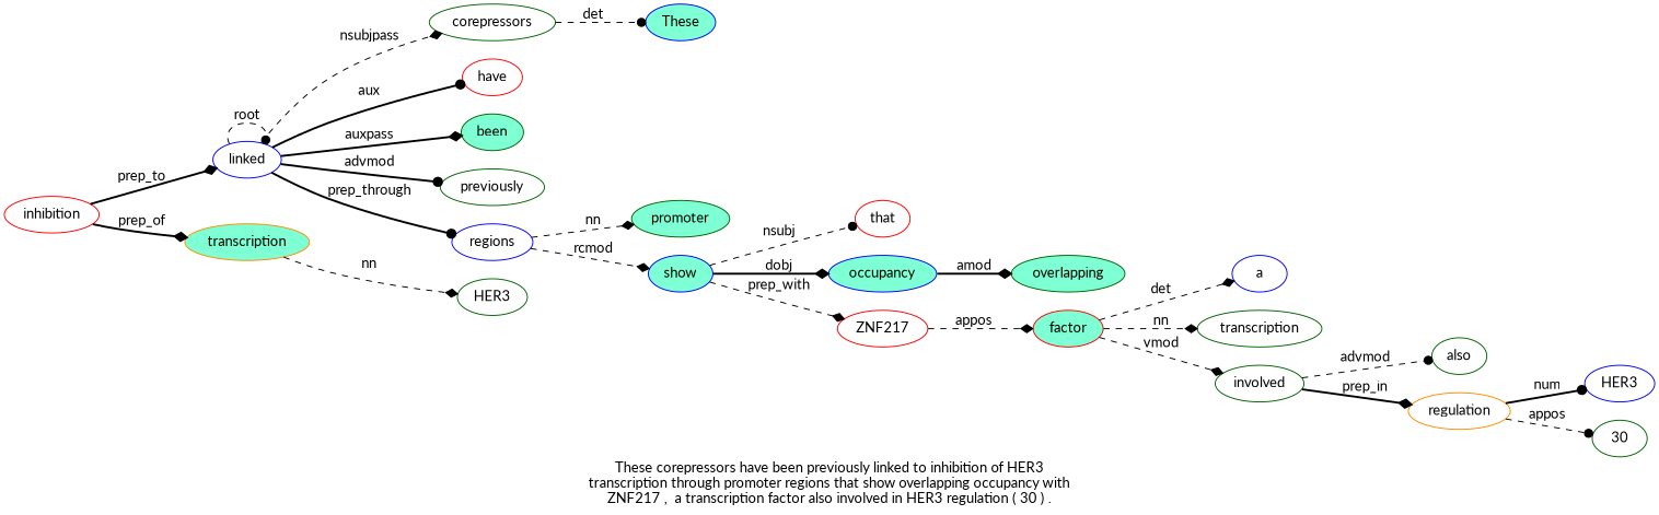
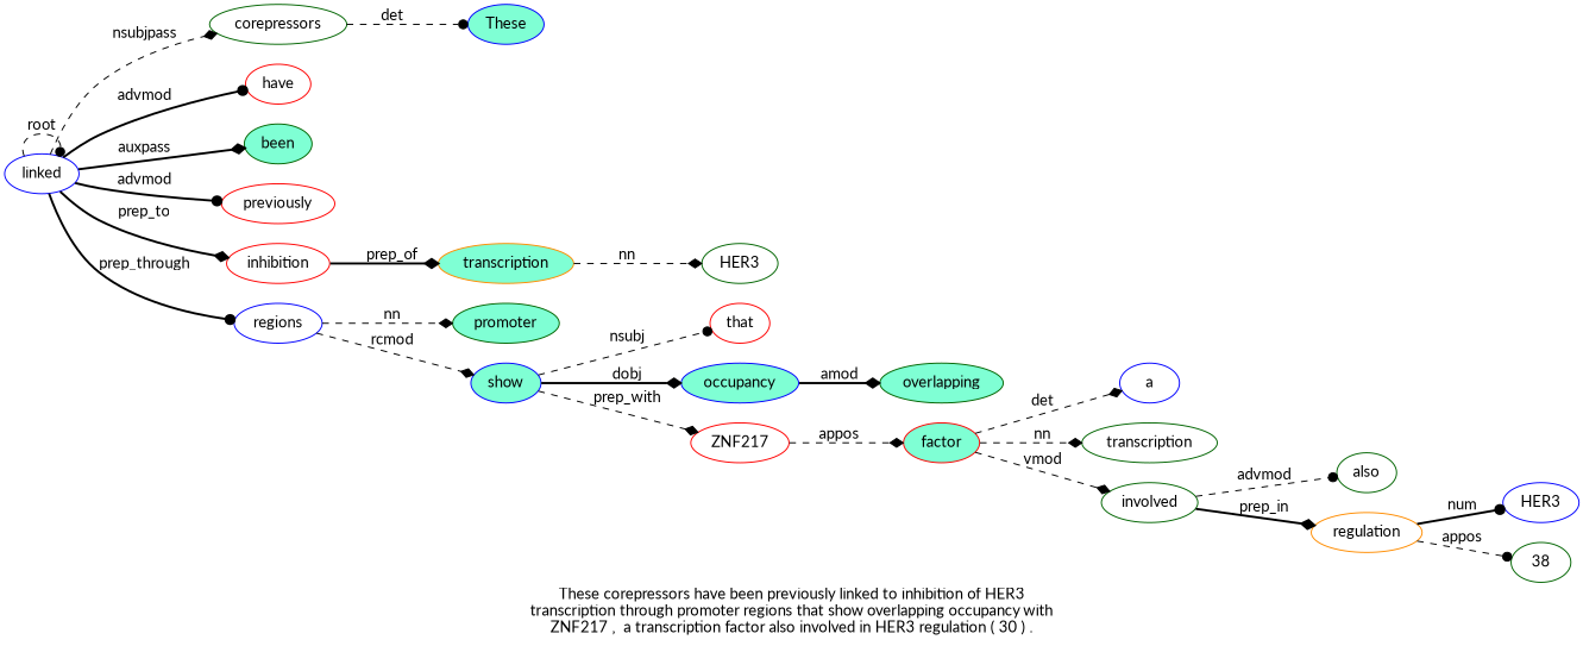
  digraph {
    fontname=Lato
    label="These corepressors have been previously linked to inhibition of HER3\ntranscription through promoter regions that show overlapping occupancy with\nZNF217 ,  a transcription factor also involved in HER3 regulation ( 30 ) ."
    rankdir=LR
    node [color=darkgreen fillcolor=white fontname=Lato style=filled]
    edge [arrowhead=diamond fontname=Lato style=dashed]
    n1 [label=corepressors]
    n2 [color=blue fillcolor=aquamarine label=These]
    n3 [color=blue label=linked]
    n4 [color=red label=have]
    n5 [fillcolor=aquamarine label=been]
-   n6 [label=previously]
+   n6 [color=red label=previously]
    n7 [color=red label=inhibition]
    n8 [color=blue label=regions]
    n9 [color=darkorange fillcolor=aquamarine label=transcription]
    n10 [fillcolor=aquamarine label=promoter]
    n11 [color=blue fillcolor=aquamarine label=show]
    n12 [label=HER3]
    n13 [color=red label=that]
    n14 [color=blue fillcolor=aquamarine label=occupancy]
    n15 [color=red label=ZNF217]
    n16 [fillcolor=aquamarine label=overlapping]
    n17 [color=red fillcolor=aquamarine label=factor]
    n18 [color=blue label=a]
    n19 [label=transcription]
    n20 [label=involved]
    n21 [label=also]
    n22 [color=darkorange label=regulation]
    n23 [color=blue label=HER3]
-   n24 [label=30]
+   n24 [label=38]
    n1 -> n2 [arrowhead=dot label=det]
    n3 -> n1 [label=nsubjpass]
    n3 -> n3 [arrowhead=dot label=root]
-   n3 -> n4 [arrowhead=dot label=aux style=bold]
+   n3 -> n4 [arrowhead=dot label=advmod style=bold]
    n3 -> n5 [label=auxpass style=bold]
    n3 -> n6 [arrowhead=dot label=advmod style=bold]
-   n7 -> n3 [label=prep_to style=bold]
+   n3 -> n7 [label=prep_to style=bold]
    n3 -> n8 [arrowhead=dot label=prep_through style=bold]
    n7 -> n9 [label=prep_of style=bold]
    n8 -> n10 [label=nn]
    n8 -> n11 [label=rcmod]
    n9 -> n12 [label=nn]
    n11 -> n13 [arrowhead=dot label=nsubj]
    n11 -> n14 [label=dobj style=bold]
    n11 -> n15 [label=prep_with]
    n14 -> n16 [label=amod style=bold]
    n15 -> n17 [label=appos]
    n17 -> n18 [label=det]
    n17 -> n19 [label=nn]
    n17 -> n20 [label=vmod]
    n20 -> n21 [arrowhead=dot label=advmod]
    n20 -> n22 [label=prep_in style=bold]
    n22 -> n23 [arrowhead=dot label=num style=bold]
    n22 -> n24 [arrowhead=dot label=appos]
  }
